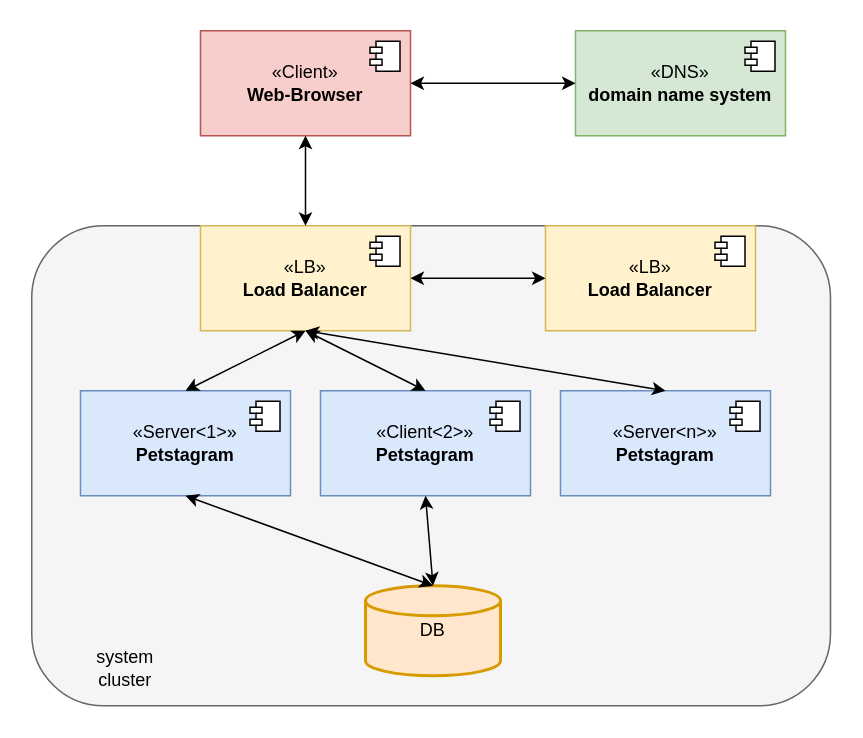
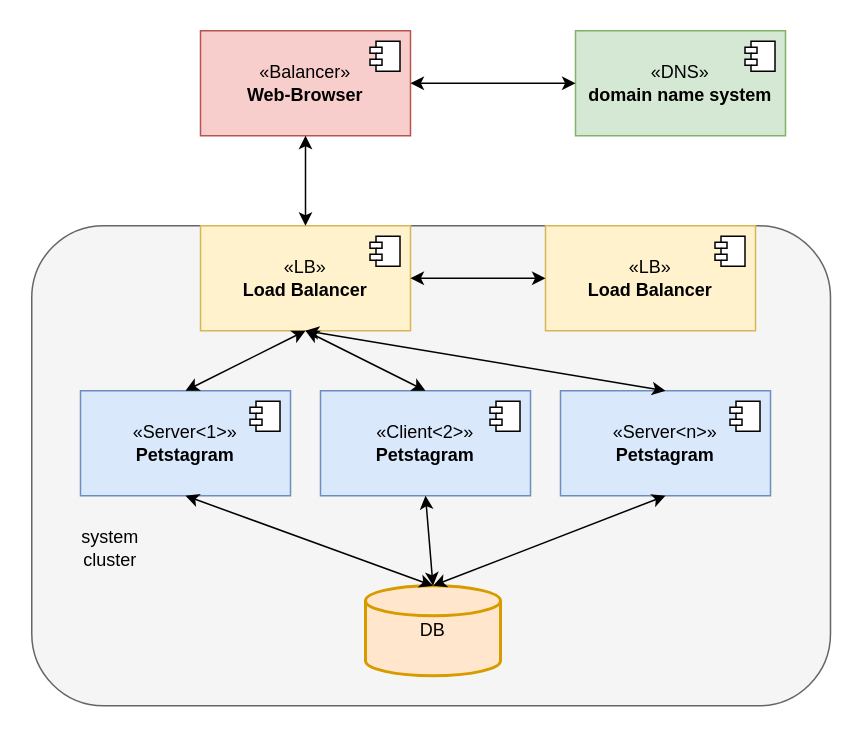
  <mxCell id="0" />
  <mxCell id="1" parent="0" />
  <mxCell id="2" value="" style="rounded=1;whiteSpace=wrap;html=1;fillColor=#f5f5f5;fontColor=#333333;strokeColor=#666666;" vertex="1" parent="1"><mxGeometry x="20.5" y="150" width="532.5" height="320" as="geometry" /></mxCell>
  <mxCell id="3" value="DB" style="strokeWidth=2;html=1;shape=mxgraph.flowchart.database;whiteSpace=wrap;fillColor=#ffe6cc;strokeColor=#d79b00;" vertex="1" parent="1"><mxGeometry x="243" y="390" width="90" height="60" as="geometry" /></mxCell>
  <mxCell id="4" value="&lt;div&gt;«Server&amp;lt;1&amp;gt;»&lt;br&gt;&lt;b&gt;Petstagram&lt;/b&gt;&lt;br&gt;&lt;/div&gt;" style="html=1;dropTarget=0;whiteSpace=wrap;fillColor=#dae8fc;strokeColor=#6c8ebf;" vertex="1" parent="1"><mxGeometry x="53" y="260" width="140" height="70" as="geometry" /></mxCell>
  <mxCell id="5" value="" style="shape=module;jettyWidth=8;jettyHeight=4;" vertex="1" parent="4"><mxGeometry x="1" width="20" height="20" relative="1" as="geometry"><mxPoint x="-27" y="7" as="offset" /></mxGeometry></mxCell>
- <mxCell id="6" value="&lt;div&gt;«Client»&lt;br&gt;&lt;b&gt;Web-Browser&lt;/b&gt;&lt;br&gt;&lt;/div&gt;" style="html=1;dropTarget=0;whiteSpace=wrap;fillColor=#f8cecc;strokeColor=#b85450;" vertex="1" parent="1"><mxGeometry x="133" y="20" width="140" height="70" as="geometry" /></mxCell>
+ <mxCell id="6" value="&lt;div&gt;«Balancer»&lt;br&gt;&lt;b&gt;Web-Browser&lt;/b&gt;&lt;br&gt;&lt;/div&gt;" style="html=1;dropTarget=0;whiteSpace=wrap;fillColor=#f8cecc;strokeColor=#b85450;" vertex="1" parent="1"><mxGeometry x="133" y="20" width="140" height="70" as="geometry" /></mxCell>
  <mxCell id="7" value="" style="shape=module;jettyWidth=8;jettyHeight=4;" vertex="1" parent="6"><mxGeometry x="1" width="20" height="20" relative="1" as="geometry"><mxPoint x="-27" y="7" as="offset" /></mxGeometry></mxCell>
  <mxCell id="8" value="&lt;div&gt;«LB»&lt;br&gt;&lt;b&gt;Load Balancer&lt;/b&gt;&lt;br&gt;&lt;/div&gt;" style="html=1;dropTarget=0;whiteSpace=wrap;fillColor=#fff2cc;strokeColor=#d6b656;" vertex="1" parent="1"><mxGeometry x="133" y="150" width="140" height="70" as="geometry" /></mxCell>
  <mxCell id="9" value="" style="shape=module;jettyWidth=8;jettyHeight=4;" vertex="1" parent="8"><mxGeometry x="1" width="20" height="20" relative="1" as="geometry"><mxPoint x="-27" y="7" as="offset" /></mxGeometry></mxCell>
  <mxCell id="10" value="&lt;div&gt;«Client&amp;lt;2&amp;gt;»&lt;br&gt;&lt;b&gt;Petstagram&lt;/b&gt;&lt;br&gt;&lt;/div&gt;" style="html=1;dropTarget=0;whiteSpace=wrap;fillColor=#dae8fc;strokeColor=#6c8ebf;" vertex="1" parent="1"><mxGeometry x="213" y="260" width="140" height="70" as="geometry" /></mxCell>
  <mxCell id="11" value="" style="shape=module;jettyWidth=8;jettyHeight=4;" vertex="1" parent="10"><mxGeometry x="1" width="20" height="20" relative="1" as="geometry"><mxPoint x="-27" y="7" as="offset" /></mxGeometry></mxCell>
  <mxCell id="12" value="&lt;div&gt;«LB»&lt;br&gt;&lt;b&gt;Load Balancer&lt;/b&gt;&lt;br&gt;&lt;/div&gt;" style="html=1;dropTarget=0;whiteSpace=wrap;fillColor=#fff2cc;strokeColor=#d6b656;" vertex="1" parent="1"><mxGeometry x="363" y="150" width="140" height="70" as="geometry" /></mxCell>
  <mxCell id="13" value="" style="shape=module;jettyWidth=8;jettyHeight=4;" vertex="1" parent="12"><mxGeometry x="1" width="20" height="20" relative="1" as="geometry"><mxPoint x="-27" y="7" as="offset" /></mxGeometry></mxCell>
  <mxCell id="14" value="&lt;div&gt;«Server&amp;lt;n&amp;gt;»&lt;br&gt;&lt;b&gt;Petstagram&lt;/b&gt;&lt;br&gt;&lt;/div&gt;" style="html=1;dropTarget=0;whiteSpace=wrap;fillColor=#dae8fc;strokeColor=#6c8ebf;" vertex="1" parent="1"><mxGeometry x="373" y="260" width="140" height="70" as="geometry" /></mxCell>
  <mxCell id="15" value="" style="shape=module;jettyWidth=8;jettyHeight=4;" vertex="1" parent="14"><mxGeometry x="1" width="20" height="20" relative="1" as="geometry"><mxPoint x="-27" y="7" as="offset" /></mxGeometry></mxCell>
  <mxCell id="16" value="" style="endArrow=classic;startArrow=classic;html=1;rounded=0;exitX=0.5;exitY=0;exitDx=0;exitDy=0;entryX=0.5;entryY=1;entryDx=0;entryDy=0;" edge="1" parent="1" source="8" target="6"><mxGeometry width="50" height="50" relative="1" as="geometry"><mxPoint x="213" y="300" as="sourcePoint" /><mxPoint x="263" y="250" as="targetPoint" /></mxGeometry></mxCell>
  <mxCell id="17" value="&lt;div&gt;«DNS»&lt;br&gt;&lt;b&gt;domain name system&lt;/b&gt;&lt;br&gt;&lt;/div&gt;" style="html=1;dropTarget=0;whiteSpace=wrap;fillColor=#d5e8d4;strokeColor=#82b366;" vertex="1" parent="1"><mxGeometry x="383" y="20" width="140" height="70" as="geometry" /></mxCell>
  <mxCell id="18" value="" style="shape=module;jettyWidth=8;jettyHeight=4;" vertex="1" parent="17"><mxGeometry x="1" width="20" height="20" relative="1" as="geometry"><mxPoint x="-27" y="7" as="offset" /></mxGeometry></mxCell>
- <mxCell id="19" value="system cluster" style="text;html=1;strokeColor=none;fillColor=none;align=center;verticalAlign=middle;whiteSpace=wrap;rounded=0;" vertex="1" parent="1"><mxGeometry x="53" y="430" width="60" height="30" as="geometry" /></mxCell>
+ <mxCell id="19" value="system cluster" style="text;html=1;strokeColor=none;fillColor=none;align=center;verticalAlign=middle;whiteSpace=wrap;rounded=0;" vertex="1" parent="1"><mxGeometry x="43" y="350" width="60" height="30" as="geometry" /></mxCell>
  <mxCell id="20" value="" style="endArrow=classic;startArrow=classic;html=1;rounded=0;exitX=1;exitY=0.5;exitDx=0;exitDy=0;entryX=0;entryY=0.5;entryDx=0;entryDy=0;" edge="1" parent="1" source="6" target="17"><mxGeometry width="50" height="50" relative="1" as="geometry"><mxPoint x="213" y="160" as="sourcePoint" /><mxPoint x="213" y="70" as="targetPoint" /></mxGeometry></mxCell>
  <mxCell id="21" value="" style="endArrow=classic;startArrow=classic;html=1;rounded=0;exitX=0;exitY=0.5;exitDx=0;exitDy=0;entryX=1;entryY=0.5;entryDx=0;entryDy=0;" edge="1" parent="1" source="12" target="8"><mxGeometry width="50" height="50" relative="1" as="geometry"><mxPoint x="283" y="35" as="sourcePoint" /><mxPoint x="433" y="35" as="targetPoint" /></mxGeometry></mxCell>
  <mxCell id="22" value="" style="endArrow=classic;startArrow=classic;html=1;rounded=0;exitX=0.5;exitY=0;exitDx=0;exitDy=0;entryX=0.5;entryY=1;entryDx=0;entryDy=0;" edge="1" parent="1" source="4" target="8"><mxGeometry width="50" height="50" relative="1" as="geometry"><mxPoint x="213" y="160" as="sourcePoint" /><mxPoint x="213" y="70" as="targetPoint" /></mxGeometry></mxCell>
  <mxCell id="23" value="" style="endArrow=classic;startArrow=classic;html=1;rounded=0;exitX=0.5;exitY=0;exitDx=0;exitDy=0;entryX=0.5;entryY=1;entryDx=0;entryDy=0;" edge="1" parent="1" source="10" target="8"><mxGeometry width="50" height="50" relative="1" as="geometry"><mxPoint x="213" y="160" as="sourcePoint" /><mxPoint x="213" y="70" as="targetPoint" /></mxGeometry></mxCell>
  <mxCell id="24" value="" style="endArrow=classic;startArrow=classic;html=1;rounded=0;exitX=0.5;exitY=0;exitDx=0;exitDy=0;entryX=0.5;entryY=1;entryDx=0;entryDy=0;" edge="1" parent="1" source="14" target="8"><mxGeometry width="50" height="50" relative="1" as="geometry"><mxPoint x="293" y="270" as="sourcePoint" /><mxPoint x="213" y="230" as="targetPoint" /></mxGeometry></mxCell>
  <mxCell id="25" value="" style="endArrow=classic;startArrow=classic;html=1;rounded=0;exitX=0.5;exitY=0;exitDx=0;exitDy=0;entryX=0.5;entryY=1;entryDx=0;entryDy=0;exitPerimeter=0;" edge="1" parent="1" source="3" target="4"><mxGeometry width="50" height="50" relative="1" as="geometry"><mxPoint x="133" y="270" as="sourcePoint" /><mxPoint x="213" y="230" as="targetPoint" /></mxGeometry></mxCell>
+ <mxCell id="26" value="" style="endArrow=classic;startArrow=classic;html=1;rounded=0;exitX=0.5;exitY=1;exitDx=0;exitDy=0;entryX=0.5;entryY=0;entryDx=0;entryDy=0;entryPerimeter=0;" edge="1" parent="1" source="14" target="3"><mxGeometry width="50" height="50" relative="1" as="geometry"><mxPoint x="298" y="400" as="sourcePoint" /><mxPoint x="133" y="340" as="targetPoint" /></mxGeometry></mxCell>
  <mxCell id="27" value="" style="endArrow=classic;startArrow=classic;html=1;rounded=0;exitX=0.5;exitY=1;exitDx=0;exitDy=0;entryX=0.5;entryY=0;entryDx=0;entryDy=0;entryPerimeter=0;" edge="1" parent="1" source="10" target="3"><mxGeometry width="50" height="50" relative="1" as="geometry"><mxPoint x="453" y="340" as="sourcePoint" /><mxPoint x="298" y="400" as="targetPoint" /></mxGeometry></mxCell>
